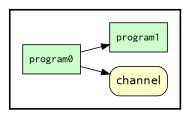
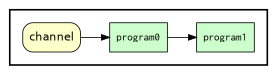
  digraph {
    rankdir=LR
    node [fillcolor="#CCFFCC" fontname=Courier peripheries=1 shape=box style=filled]
    n1 [label=program0]
    n2 [fillcolor="#FFFFCC" fontname=Helvetica label=channel style="rounded,filled"]
    n3 [label=program1]
    subgraph cluster_1 {
      fontsize=18
      penwidth=2
      subgraph cluster_2 {
        color=white
        fontsize=18
        penwidth=2
        n1
        n2
        n3
      }
    }
-   n1 -> n2
+   n2 -> n1
    n1 -> n3
  }
